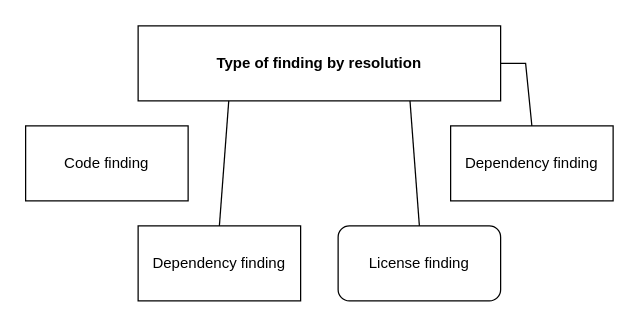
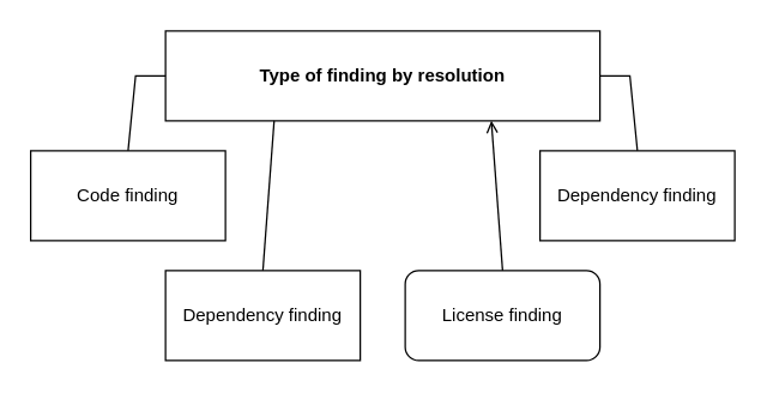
  <mxCell id="0" />
  <mxCell id="1" parent="0" />
  <mxCell id="2" value="Code finding" style="rounded=0;whiteSpace=wrap;html=1;" vertex="1" parent="1"><mxGeometry x="20" y="100" width="130" height="60" as="geometry" /></mxCell>
  <mxCell id="3" value="Type of finding by resolution" style="rounded=0;whiteSpace=wrap;html=1;fontStyle=1" vertex="1" parent="1"><mxGeometry x="110" y="20" width="290" height="60" as="geometry" /></mxCell>
  <mxCell id="4" value="Dependency finding" style="rounded=0;whiteSpace=wrap;html=1;" vertex="1" parent="1"><mxGeometry x="110" y="180" width="130" height="60" as="geometry" /></mxCell>
  <mxCell id="5" value="Dependency finding" style="rounded=0;whiteSpace=wrap;html=1;" vertex="1" parent="1"><mxGeometry x="360" y="100" width="130" height="60" as="geometry" /></mxCell>
  <mxCell id="6" value="License finding" style="whiteSpace=wrap;html=1;rounded=1;" vertex="1" parent="1"><mxGeometry x="270" y="180" width="130" height="60" as="geometry" /></mxCell>
+ <mxCell id="7" value="" style="endArrow=none;html=1;rounded=0;entryX=0;entryY=0.5;entryDx=0;entryDy=0;exitX=0.5;exitY=0;exitDx=0;exitDy=0;" edge="1" parent="1" source="2" target="3"><mxGeometry width="50" height="50" relative="1" as="geometry"><mxPoint x="270" y="300" as="sourcePoint" /><mxPoint x="320" y="250" as="targetPoint" /><Array as="points"><mxPoint x="90" y="50" /></Array></mxGeometry></mxCell>
  <mxCell id="8" value="" style="endArrow=none;html=1;rounded=0;entryX=1;entryY=0.5;entryDx=0;entryDy=0;exitX=0.5;exitY=0;exitDx=0;exitDy=0;" edge="1" parent="1" source="5" target="3"><mxGeometry width="50" height="50" relative="1" as="geometry"><mxPoint x="270" y="300" as="sourcePoint" /><mxPoint x="320" y="250" as="targetPoint" /><Array as="points"><mxPoint x="420" y="50" /></Array></mxGeometry></mxCell>
  <mxCell id="9" value="" style="endArrow=none;html=1;rounded=0;entryX=0.25;entryY=1;entryDx=0;entryDy=0;exitX=0.5;exitY=0;exitDx=0;exitDy=0;" edge="1" parent="1" source="4" target="3"><mxGeometry width="50" height="50" relative="1" as="geometry"><mxPoint x="190" y="155" as="sourcePoint" /><mxPoint x="240" y="105" as="targetPoint" /></mxGeometry></mxCell>
- <mxCell id="10" value="" style="endArrow=none;html=1;rounded=0;entryX=0.75;entryY=1;entryDx=0;entryDy=0;exitX=0.5;exitY=0;exitDx=0;exitDy=0;" edge="1" parent="1" source="6" target="3"><mxGeometry width="50" height="50" relative="1" as="geometry"><mxPoint x="270" y="130" as="sourcePoint" /><mxPoint x="320" y="80" as="targetPoint" /></mxGeometry></mxCell>
+ <mxCell id="10" value="" style="endArrow=open;html=1;rounded=0;entryX=0.75;entryY=1;entryDx=0;entryDy=0;exitX=0.5;exitY=0;exitDx=0;exitDy=0;" edge="1" parent="1" source="6" target="3"><mxGeometry width="50" height="50" relative="1" as="geometry"><mxPoint x="270" y="130" as="sourcePoint" /><mxPoint x="320" y="80" as="targetPoint" /></mxGeometry></mxCell>
